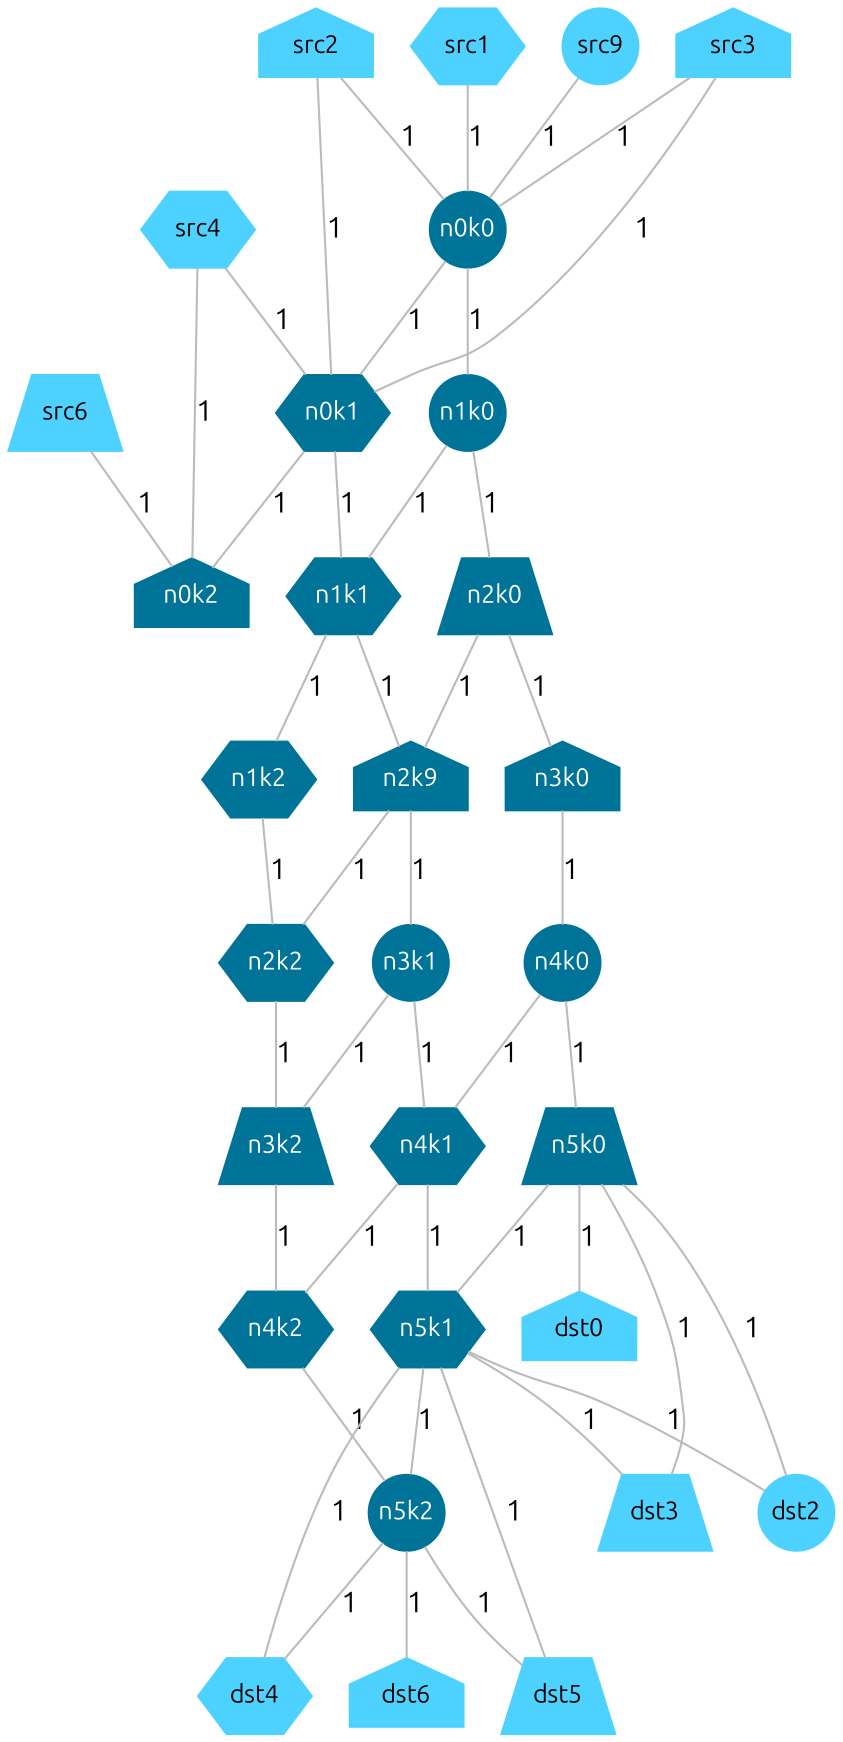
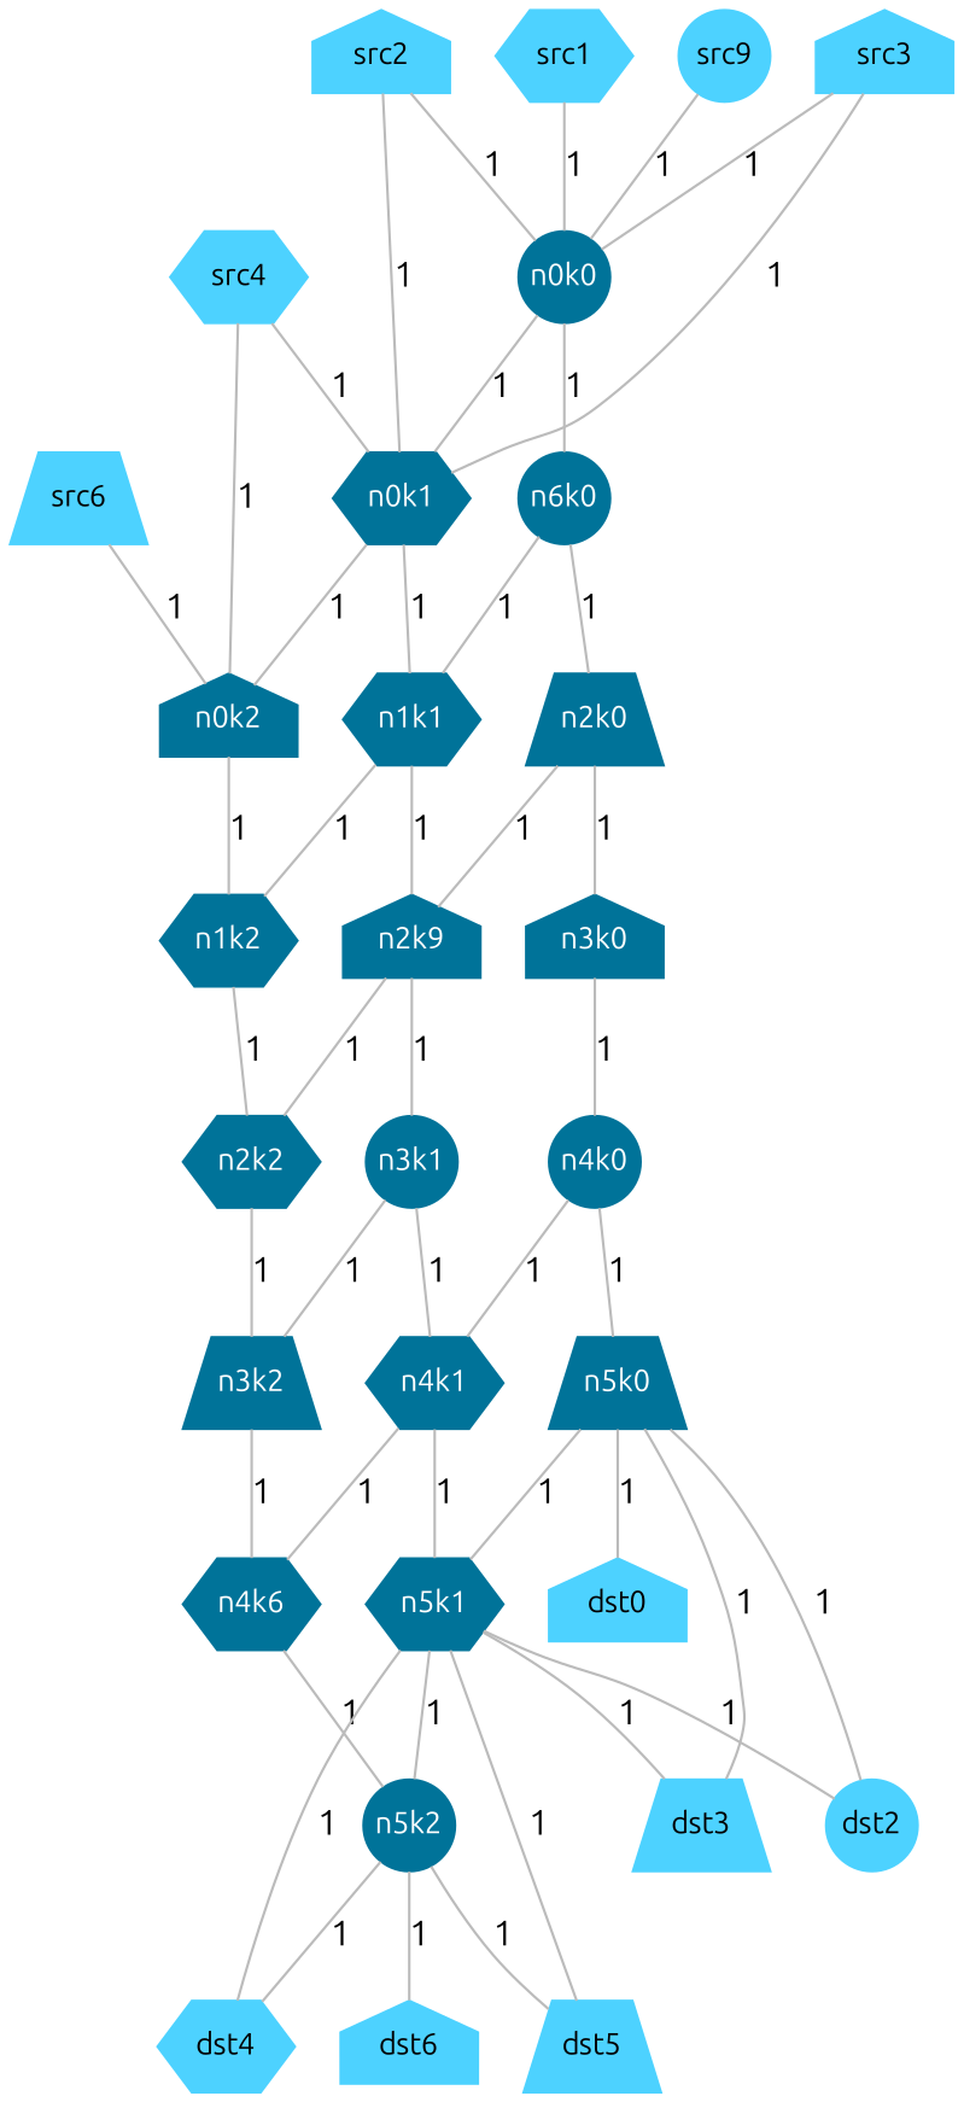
  graph {
    fontname=Ubuntu
    node [color="#007399" fillcolor="#007399" fixedsize=true fontcolor=white fontname=Ubuntu fontsize=12 shape=hexagon style=filled]
    edge [color="#bbbbbb" fontname=Ubuntu]
    n0k0 [shape=circle]
    n0k1
-   n1k0 [shape=circle]
+   n1k0 [shape=circle label=n6k0]
    n0k2 [shape=house]
    n1k1
    n2k0 [shape=trapezium]
    n1k2
    n2k2
    n3k2 [shape=trapezium]
    n10 [label=n2k9 shape=house]
    n3k1 [shape=circle]
    n4k1
    n3k0 [shape=house]
    n4k0 [shape=circle]
    n5k0 [shape=trapezium]
-   n4k2
+   n4k2 [label=n4k6]
    n5k1
    dst3 [color="#4dd2ff" fillcolor="#4dd2ff" fontcolor=black shape=trapezium]
    dst2 [color="#4dd2ff" fillcolor="#4dd2ff" fontcolor=black shape=circle]
    dst0 [color="#4dd2ff" fillcolor="#4dd2ff" fontcolor=black shape=house]
    n5k2 [shape=circle]
    dst4 [color="#4dd2ff" fillcolor="#4dd2ff" fontcolor=black]
    dst6 [color="#4dd2ff" fillcolor="#4dd2ff" fontcolor=black shape=house]
    dst5 [color="#4dd2ff" fillcolor="#4dd2ff" fontcolor=black shape=trapezium]
    src4 [color="#4dd2ff" fillcolor="#4dd2ff" fontcolor=black]
    src6 [color="#4dd2ff" fillcolor="#4dd2ff" fontcolor=black shape=trapezium]
    src1 [color="#4dd2ff" fillcolor="#4dd2ff" fontcolor=black]
    n28 [color="#4dd2ff" fillcolor="#4dd2ff" fontcolor=black label=src9 shape=circle]
    src3 [color="#4dd2ff" fillcolor="#4dd2ff" fontcolor=black shape=house]
    src2 [color="#4dd2ff" fillcolor="#4dd2ff" fontcolor=black shape=house]
    n0k0 -- n0k1 [label=1]
    n0k0 -- n1k0 [label=1]
    n0k1 -- n0k2 [label=1]
    n0k1 -- n1k1 [label=1]
    n1k0 -- n1k1 [label=1]
    n1k0 -- n2k0 [label=1]
+   n0k2 -- n1k2 [label=1]
    n1k1 -- n1k2 [label=1]
    n1k1 -- n10 [label=1]
    n2k0 -- n10 [label=1]
    n2k0 -- n3k0 [label=1]
    n1k2 -- n2k2 [label=1]
    n2k2 -- n3k2 [label=1]
    n3k2 -- n4k2 [label=1]
    n10 -- n2k2 [label=1]
    n10 -- n3k1 [label=1]
    n3k1 -- n3k2 [label=1]
    n3k1 -- n4k1 [label=1]
    n4k1 -- n4k2 [label=1]
    n4k1 -- n5k1 [label=1]
    n3k0 -- n4k0 [label=1]
    n4k0 -- n4k1 [label=1]
    n4k0 -- n5k0 [label=1]
    n5k0 -- n5k1 [label=1]
    n5k0 -- dst3 [label=1]
    n5k0 -- dst2 [label=1]
    n5k0 -- dst0 [label=1]
    n4k2 -- n5k2 [label=1]
    n5k1 -- dst3 [label=1]
    n5k1 -- dst2 [label=1]
    n5k1 -- n5k2 [label=1]
    n5k1 -- dst4 [label=1]
    n5k1 -- dst5 [label=1]
    n5k2 -- dst4 [label=1]
    n5k2 -- dst6 [label=1]
    n5k2 -- dst5 [label=1]
    src4 -- n0k1 [label=1]
    src4 -- n0k2 [label=1]
    src6 -- n0k2 [label=1]
    src1 -- n0k0 [label=1]
    n28 -- n0k0 [label=1]
    src3 -- n0k0 [label=1]
    src3 -- n0k1 [label=1]
    src2 -- n0k0 [label=1]
    src2 -- n0k1 [label=1]
  }
